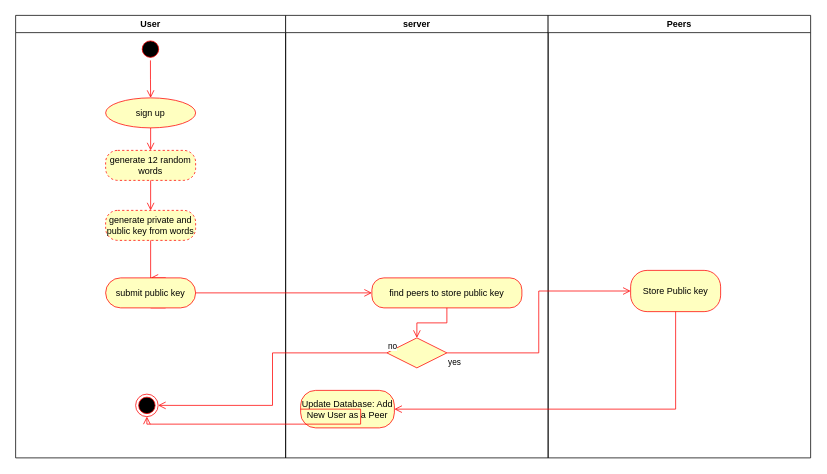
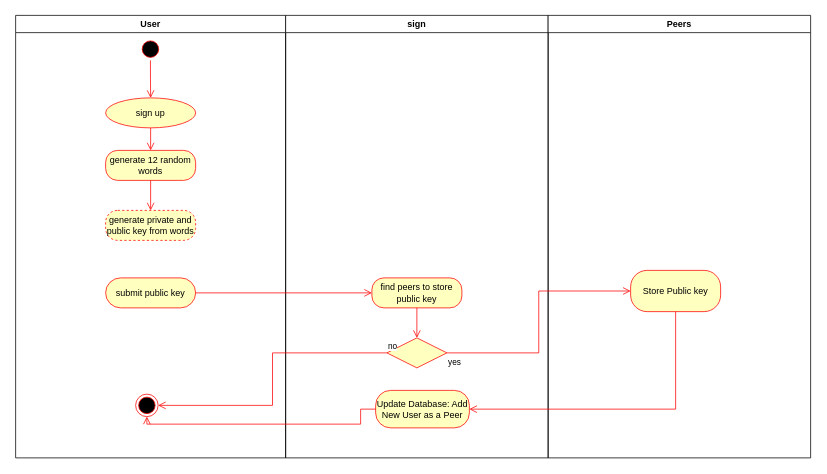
  <mxCell id="0" />
  <mxCell id="1" parent="0" />
  <mxCell id="2" value="User" style="swimlane;" parent="1" vertex="1"><mxGeometry x="20" y="20" width="360" height="590" as="geometry" /></mxCell>
  <mxCell id="3" value="" style="ellipse;html=1;shape=startState;fillColor=#000000;strokeColor=#ff0000;" parent="2" vertex="1"><mxGeometry x="164.75" y="30" width="30" height="30" as="geometry" /></mxCell>
  <mxCell id="4" value="" style="edgeStyle=orthogonalEdgeStyle;html=1;verticalAlign=bottom;endArrow=open;endSize=8;strokeColor=#ff0000;rounded=0;entryX=0.5;entryY=0;entryDx=0;entryDy=0;" parent="2" source="3" target="5" edge="1"><mxGeometry relative="1" as="geometry"><mxPoint x="179.75" y="130" as="targetPoint" /></mxGeometry></mxCell>
  <mxCell id="5" value="sign up" style="ellipse;whiteSpace=wrap;html=1;arcSize=50;fontColor=#000000;fillColor=#ffffc0;strokeColor=#ff0000;" parent="2" vertex="1"><mxGeometry x="120" y="110" width="120" height="40" as="geometry" /></mxCell>
  <mxCell id="6" value="" style="edgeStyle=orthogonalEdgeStyle;html=1;verticalAlign=bottom;endArrow=open;endSize=8;strokeColor=#ff0000;rounded=0;entryX=0.5;entryY=0;entryDx=0;entryDy=0;" parent="2" source="5" target="7" edge="1"><mxGeometry relative="1" as="geometry"><mxPoint x="179.75" y="260" as="targetPoint" /><Array as="points" /></mxGeometry></mxCell>
- <mxCell id="7" value="generate 12 random words" style="rounded=1;whiteSpace=wrap;html=1;arcSize=40;fontColor=#000000;fillColor=#ffffc0;strokeColor=#ff0000;dashed=1;" parent="2" vertex="1"><mxGeometry x="120" y="180" width="120" height="40" as="geometry" /></mxCell>
+ <mxCell id="7" value="generate 12 random words" style="rounded=1;whiteSpace=wrap;html=1;arcSize=40;fontColor=#000000;fillColor=#ffffc0;strokeColor=#ff0000;" parent="2" vertex="1"><mxGeometry x="120" y="180" width="120" height="40" as="geometry" /></mxCell>
  <mxCell id="8" value="" style="edgeStyle=orthogonalEdgeStyle;html=1;verticalAlign=bottom;endArrow=open;endSize=8;strokeColor=#ff0000;rounded=0;entryX=0.5;entryY=0;entryDx=0;entryDy=0;" parent="2" source="7" target="9" edge="1"><mxGeometry relative="1" as="geometry"><mxPoint x="180" y="360" as="targetPoint" /><Array as="points" /></mxGeometry></mxCell>
  <mxCell id="9" value="generate private and public key from words" style="rounded=1;whiteSpace=wrap;html=1;arcSize=40;fontColor=#000000;fillColor=#ffffc0;strokeColor=#ff0000;dashed=1;" parent="2" vertex="1"><mxGeometry x="120" y="260" width="120" height="40" as="geometry" /></mxCell>
- <mxCell id="10" value="" style="edgeStyle=orthogonalEdgeStyle;html=1;verticalAlign=bottom;endArrow=open;endSize=8;strokeColor=#ff0000;rounded=0;entryX=0.5;entryY=0;entryDx=0;entryDy=0;" parent="2" source="9" target="11" edge="1"><mxGeometry relative="1" as="geometry"><mxPoint x="170" y="400" as="targetPoint" /><Array as="points"><mxPoint x="180" y="390" /><mxPoint x="200" y="390" /></Array></mxGeometry></mxCell>
  <mxCell id="11" value="submit public key" style="rounded=1;whiteSpace=wrap;html=1;arcSize=50;fontColor=#000000;fillColor=#ffffc0;strokeColor=#ff0000;" parent="2" vertex="1"><mxGeometry x="120" y="350" width="120" height="40" as="geometry" /></mxCell>
  <mxCell id="12" value="" style="ellipse;html=1;shape=endState;fillColor=#000000;strokeColor=#ff0000;" parent="2" vertex="1"><mxGeometry x="160" y="505" width="30" height="30" as="geometry" /></mxCell>
- <mxCell id="13" value="server" style="swimlane;" parent="1" vertex="1"><mxGeometry x="380" y="20" width="350" height="590" as="geometry" /></mxCell>
- <mxCell id="14" value="find peers to store public key" style="rounded=1;whiteSpace=wrap;html=1;arcSize=40;fontColor=#000000;fillColor=#ffffc0;strokeColor=#ff0000;" parent="13" vertex="1"><mxGeometry x="115" y="350" width="200" height="40" as="geometry" /></mxCell>
+ <mxCell id="13" value="sign" style="swimlane;" parent="1" vertex="1"><mxGeometry x="380" y="20" width="350" height="590" as="geometry" /></mxCell>
+ <mxCell id="14" value="find peers to store public key" style="rounded=1;whiteSpace=wrap;html=1;arcSize=40;fontColor=#000000;fillColor=#ffffc0;strokeColor=#ff0000;" parent="13" vertex="1"><mxGeometry x="115" y="350" width="120" height="40" as="geometry" /></mxCell>
  <mxCell id="15" value="" style="edgeStyle=orthogonalEdgeStyle;html=1;verticalAlign=bottom;endArrow=open;endSize=8;strokeColor=#ff0000;rounded=0;entryX=0.5;entryY=0;entryDx=0;entryDy=0;" parent="13" source="14" target="16" edge="1"><mxGeometry relative="1" as="geometry"><mxPoint x="175" y="500" as="targetPoint" /></mxGeometry></mxCell>
  <mxCell id="16" value="" style="rhombus;whiteSpace=wrap;html=1;fontColor=#000000;fillColor=#ffffc0;strokeColor=#ff0000;" parent="13" vertex="1"><mxGeometry x="135" y="430" width="80" height="40" as="geometry" /></mxCell>
- <mxCell id="17" value="Update Database: Add New User as a Peer" style="rounded=1;whiteSpace=wrap;html=1;arcSize=40;fontColor=#000000;fillColor=#ffffc0;strokeColor=#ff0000;" vertex="1" parent="13"><mxGeometry x="20" y="500" width="125" height="50" as="geometry" /></mxCell>
+ <mxCell id="17" value="Update Database: Add New User as a Peer" style="rounded=1;whiteSpace=wrap;html=1;arcSize=40;fontColor=#000000;fillColor=#ffffc0;strokeColor=#ff0000;" vertex="1" parent="13"><mxGeometry x="120" y="500" width="125" height="50" as="geometry" /></mxCell>
  <mxCell id="18" value="Peers" style="swimlane;" parent="1" vertex="1"><mxGeometry x="730" y="20" width="350" height="590" as="geometry" /></mxCell>
  <mxCell id="19" value="Store Public key" style="rounded=1;whiteSpace=wrap;html=1;arcSize=40;fontColor=#000000;fillColor=#ffffc0;strokeColor=#ff0000;" parent="18" vertex="1"><mxGeometry x="110" y="340" width="120" height="55" as="geometry" /></mxCell>
  <mxCell id="20" value="" style="edgeStyle=orthogonalEdgeStyle;html=1;verticalAlign=bottom;endArrow=open;endSize=8;strokeColor=#ff0000;rounded=0;exitX=1;exitY=0.5;exitDx=0;exitDy=0;entryX=0;entryY=0.5;entryDx=0;entryDy=0;" parent="1" source="11" target="14" edge="1"><mxGeometry relative="1" as="geometry"><mxPoint x="200" y="530" as="targetPoint" /></mxGeometry></mxCell>
  <mxCell id="21" value="yes" style="edgeStyle=orthogonalEdgeStyle;html=1;align=left;verticalAlign=top;endArrow=open;endSize=8;strokeColor=#ff0000;rounded=0;exitX=1;exitY=0.5;exitDx=0;exitDy=0;entryX=0;entryY=0.5;entryDx=0;entryDy=0;" parent="1" source="16" target="19" edge="1"><mxGeometry x="-1" relative="1" as="geometry"><mxPoint x="870" y="550" as="targetPoint" /></mxGeometry></mxCell>
  <mxCell id="22" value="no" style="edgeStyle=orthogonalEdgeStyle;html=1;align=left;verticalAlign=bottom;endArrow=open;endSize=8;strokeColor=#ff0000;rounded=0;exitX=0;exitY=0.5;exitDx=0;exitDy=0;entryX=1;entryY=0.5;entryDx=0;entryDy=0;" parent="1" source="16" target="12" edge="1"><mxGeometry x="-1" relative="1" as="geometry"><mxPoint x="310" y="540" as="targetPoint" /></mxGeometry></mxCell>
  <mxCell id="23" value="" style="edgeStyle=orthogonalEdgeStyle;html=1;verticalAlign=bottom;endArrow=open;endSize=8;strokeColor=#ff0000;rounded=0;exitX=0.5;exitY=1;exitDx=0;exitDy=0;entryX=1;entryY=0.5;entryDx=0;entryDy=0;" parent="1" source="19" target="17" edge="1"><mxGeometry relative="1" as="geometry"><mxPoint x="820" y="550" as="targetPoint" /><mxPoint x="820" y="640" as="sourcePoint" /></mxGeometry></mxCell>
  <mxCell id="24" value="" style="edgeStyle=orthogonalEdgeStyle;html=1;verticalAlign=bottom;endArrow=open;endSize=8;strokeColor=#ff0000;rounded=0;entryX=0.5;entryY=1;entryDx=0;entryDy=0;exitX=0;exitY=0.5;exitDx=0;exitDy=0;" edge="1" source="17" parent="1" target="12"><mxGeometry relative="1" as="geometry"><mxPoint x="575" y="650" as="targetPoint" /><Array as="points"><mxPoint x="480" y="545" /><mxPoint x="480" y="565" /><mxPoint x="195" y="565" /></Array></mxGeometry></mxCell>
